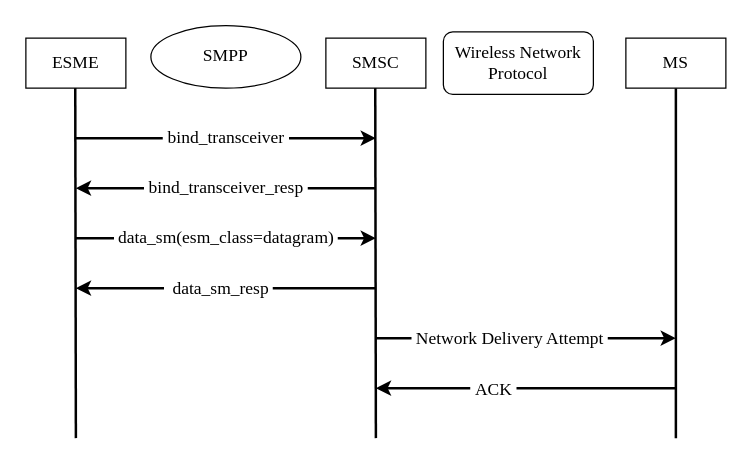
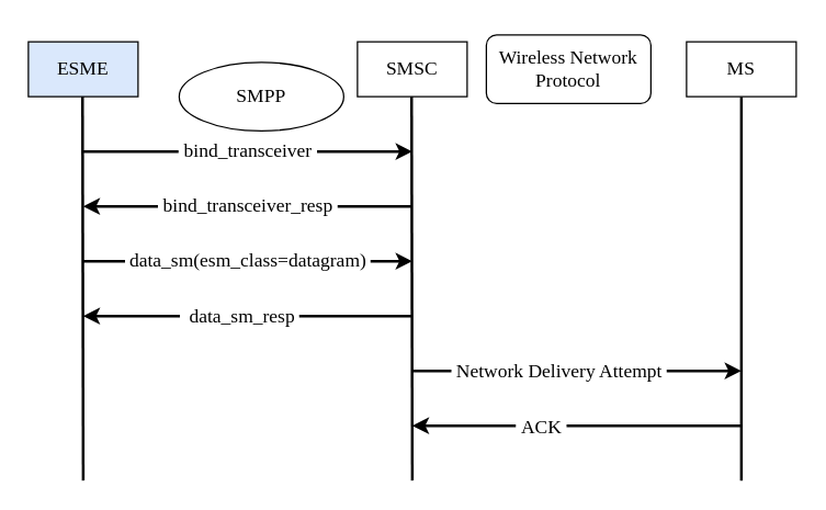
  <mxCell id="0" />
  <mxCell id="1" parent="0" />
  <mxCell id="2" value="SMSC" style="rounded=0;whiteSpace=wrap;html=1;fontFamily=Times New Roman;fontSize=14;" vertex="1" parent="1"><mxGeometry x="260" y="30" width="80" height="40" as="geometry" /></mxCell>
- <mxCell id="3" value="ESME" style="rounded=0;whiteSpace=wrap;html=1;fontFamily=Times New Roman;fontSize=14;" vertex="1" parent="1"><mxGeometry x="20" y="30" width="80" height="40" as="geometry" /></mxCell>
+ <mxCell id="3" value="ESME" style="rounded=0;whiteSpace=wrap;html=1;fontFamily=Times New Roman;fontSize=14;fillColor=#dae8fc;" vertex="1" parent="1"><mxGeometry x="20" y="30" width="80" height="40" as="geometry" /></mxCell>
  <mxCell id="4" value="" style="endArrow=none;html=1;rounded=0;strokeWidth=2;fontFamily=Times New Roman;fontSize=14;" edge="1" parent="1"><mxGeometry width="50" height="50" relative="1" as="geometry"><mxPoint x="300" y="350" as="sourcePoint" /><mxPoint x="299.5" y="70" as="targetPoint" /></mxGeometry></mxCell>
  <mxCell id="5" value="" style="endArrow=none;html=1;rounded=0;strokeWidth=2;fontFamily=Times New Roman;fontSize=14;" edge="1" parent="1"><mxGeometry width="50" height="50" relative="1" as="geometry"><mxPoint x="540" y="350" as="sourcePoint" /><mxPoint x="540" y="70" as="targetPoint" /></mxGeometry></mxCell>
  <mxCell id="6" value="&lt;div&gt;MS&lt;/div&gt;" style="rounded=0;whiteSpace=wrap;html=1;fontFamily=Times New Roman;fontSize=14;" vertex="1" parent="1"><mxGeometry x="500" y="30" width="80" height="40" as="geometry" /></mxCell>
  <mxCell id="7" value="" style="endArrow=none;html=1;rounded=0;strokeWidth=2;fontFamily=Times New Roman;fontSize=14;" edge="1" parent="1"><mxGeometry width="50" height="50" relative="1" as="geometry"><mxPoint x="60" y="350" as="sourcePoint" /><mxPoint x="59.5" y="70" as="targetPoint" /></mxGeometry></mxCell>
- <mxCell id="8" value="SMPP" style="ellipse;whiteSpace=wrap;html=1;fontFamily=Times New Roman;fontSize=14;" vertex="1" parent="1"><mxGeometry x="120" y="20" width="120" height="50" as="geometry" /></mxCell>
+ <mxCell id="8" value="SMPP" style="ellipse;whiteSpace=wrap;html=1;fontFamily=Times New Roman;fontSize=14;" vertex="1" parent="1"><mxGeometry x="130" y="45" width="120" height="50" as="geometry" /></mxCell>
  <mxCell id="9" value="Wireless Network Protocol" style="whiteSpace=wrap;html=1;fontFamily=Times New Roman;fontSize=14;rounded=1;" vertex="1" parent="1"><mxGeometry x="354" y="25" width="120" height="50" as="geometry" /></mxCell>
  <mxCell id="10" value="" style="endArrow=classic;html=1;rounded=0;strokeWidth=2;fontFamily=Times New Roman;fontSize=14;" edge="1" parent="1"><mxGeometry width="50" height="50" relative="1" as="geometry"><mxPoint x="300" y="270" as="sourcePoint" /><mxPoint x="540" y="270" as="targetPoint" /></mxGeometry></mxCell>
  <mxCell id="11" value="&amp;nbsp;Network Delivery Attempt&amp;nbsp; " style="edgeLabel;html=1;align=center;verticalAlign=middle;resizable=0;points=[];fontSize=14;fontFamily=Times New Roman;" vertex="1" connectable="0" parent="10"><mxGeometry x="-0.117" relative="1" as="geometry"><mxPoint as="offset" /></mxGeometry></mxCell>
  <mxCell id="12" value="&amp;nbsp;bind_transceiver_resp&amp;nbsp; " style="endArrow=classic;html=1;rounded=0;strokeWidth=2;fontFamily=Times New Roman;fontSize=14;" edge="1" parent="1"><mxGeometry width="50" height="50" relative="1" as="geometry"><mxPoint x="300" y="150" as="sourcePoint" /><mxPoint x="60" y="150" as="targetPoint" /></mxGeometry></mxCell>
  <mxCell id="13" value="&lt;div&gt;&amp;nbsp;bind_transceiver&amp;nbsp; &lt;br&gt;&lt;/div&gt;" style="endArrow=classic;html=1;rounded=0;strokeWidth=2;fontFamily=Times New Roman;fontSize=14;" edge="1" parent="1"><mxGeometry width="50" height="50" relative="1" as="geometry"><mxPoint x="60" y="110" as="sourcePoint" /><mxPoint x="300" y="110" as="targetPoint" /></mxGeometry></mxCell>
  <mxCell id="14" value="&amp;nbsp;data_sm(esm_class=datagram)&amp;nbsp; " style="endArrow=classic;html=1;rounded=0;strokeWidth=2;fontFamily=Times New Roman;fontSize=14;" edge="1" parent="1"><mxGeometry width="50" height="50" relative="1" as="geometry"><mxPoint x="60" y="190" as="sourcePoint" /><mxPoint x="300" y="190" as="targetPoint" /></mxGeometry></mxCell>
  <mxCell id="15" value="" style="endArrow=classic;html=1;rounded=0;strokeWidth=2;fontFamily=Times New Roman;fontSize=14;" edge="1" parent="1"><mxGeometry width="50" height="50" relative="1" as="geometry"><mxPoint x="300" y="230" as="sourcePoint" /><mxPoint x="60" y="230" as="targetPoint" /></mxGeometry></mxCell>
  <mxCell id="16" value="&lt;div&gt;&amp;nbsp; data_sm_resp&amp;nbsp; &lt;/div&gt;" style="edgeLabel;html=1;align=center;verticalAlign=middle;resizable=0;points=[];fontSize=14;fontFamily=Times New Roman;" vertex="1" connectable="0" parent="15"><mxGeometry x="0.062" relative="1" as="geometry"><mxPoint as="offset" /></mxGeometry></mxCell>
  <mxCell id="17" value="" style="endArrow=classic;html=1;rounded=0;strokeWidth=2;fontFamily=Times New Roman;fontSize=14;" edge="1" parent="1"><mxGeometry width="50" height="50" relative="1" as="geometry"><mxPoint x="540" y="310" as="sourcePoint" /><mxPoint x="300" y="310" as="targetPoint" /></mxGeometry></mxCell>
  <mxCell id="18" value="&amp;nbsp;ACK&amp;nbsp; " style="edgeLabel;html=1;align=center;verticalAlign=middle;resizable=0;points=[];fontSize=14;fontFamily=Times New Roman;" vertex="1" connectable="0" parent="17"><mxGeometry x="0.225" y="1" relative="1" as="geometry"><mxPoint as="offset" /></mxGeometry></mxCell>
